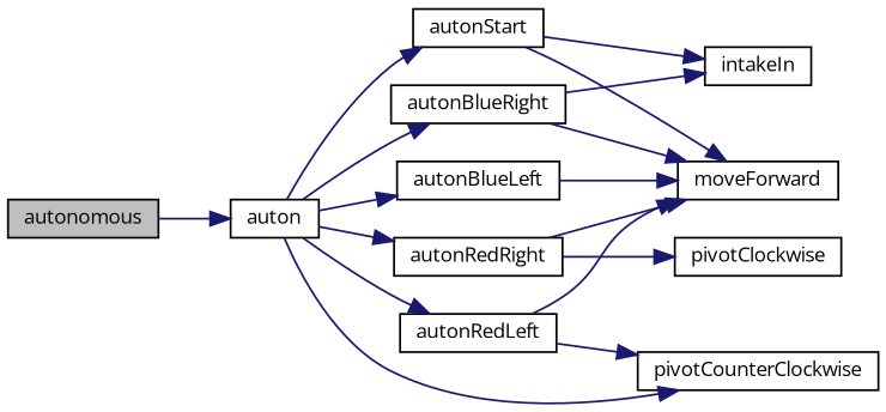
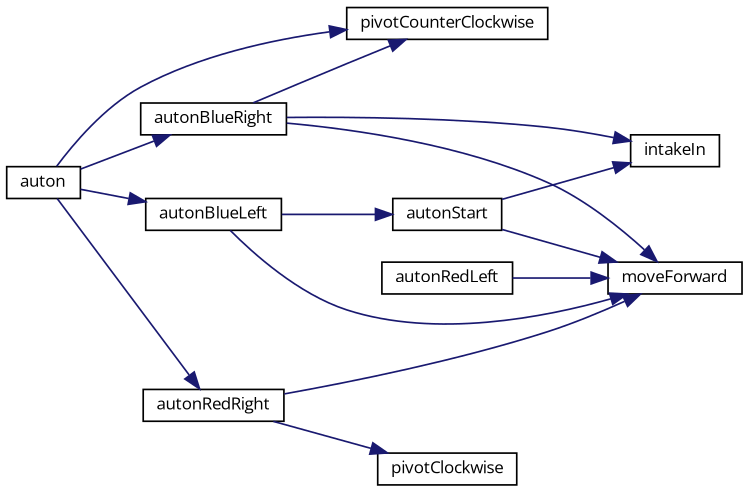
  digraph {
    fontname="Open Sans"
    rankdir=LR
    node [color=black fillcolor=white fontname="Open Sans" fontsize=10 shape=record style=filled]
    edge [color=midnightblue fontname="Open Sans" fontsize=10 labelfontname=Helvetica labelfontsize=10 style=solid]
-   n1 [fillcolor=grey75 fontcolor=black height=0.2 label=autonomous width=0.4]
    n2 [height=0.2 label=auton width=0.4]
    n3 [height=0.2 label=autonStart width=0.4]
    n4 [height=0.2 label=autonBlueLeft width=0.4]
    n5 [height=0.2 label=autonBlueRight width=0.4]
    n6 [height=0.2 label=autonRedLeft width=0.4]
    n7 [height=0.2 label=autonRedRight width=0.4]
    n8 [height=0.2 label=pivotCounterClockwise width=0.4]
    n9 [height=0.2 label=moveForward width=0.4]
    n10 [height=0.2 label=intakeIn width=0.4]
    n11 [height=0.2 label=pivotClockwise width=0.4]
-   n1 -> n2
-   n2 -> n3
+   n4 -> n3
    n2 -> n4
    n2 -> n5
-   n2 -> n6
    n2 -> n7
    n2 -> n8
    n3 -> n9
    n3 -> n10
    n4 -> n9
    n5 -> n9
    n5 -> n10
-   n6 -> n8
+   n5 -> n8
    n6 -> n9
    n7 -> n9
    n7 -> n11
  }
